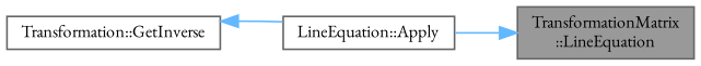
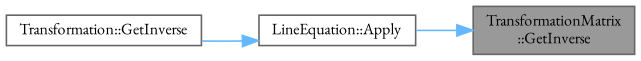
  digraph {
    fontname="EB Garamond"
    rankdir=RL
    node [color=grey40 fillcolor=white fontname="EB Garamond" fontsize=10 shape=box style=filled]
    edge [color=steelblue1 dir=back fontname="EB Garamond" fontsize=10 labelfontname=Helvetica labelfontsize=10 style=solid]
-   n1 [color=gray40 fillcolor=grey60 fontcolor=black height=0.2 label="TransformationMatrix\l::LineEquation" width=0.4]
+   n1 [color=gray40 fillcolor=grey60 fontcolor=black height=0.2 label="TransformationMatrix\l::GetInverse" width=0.4]
    n2 [height=0.2 label="LineEquation::Apply" width=0.4]
    n3 [height=0.2 label="Transformation::GetInverse" width=0.4]
    n1 -> n2
-   n3 -> n2
+   n2 -> n3
  }
